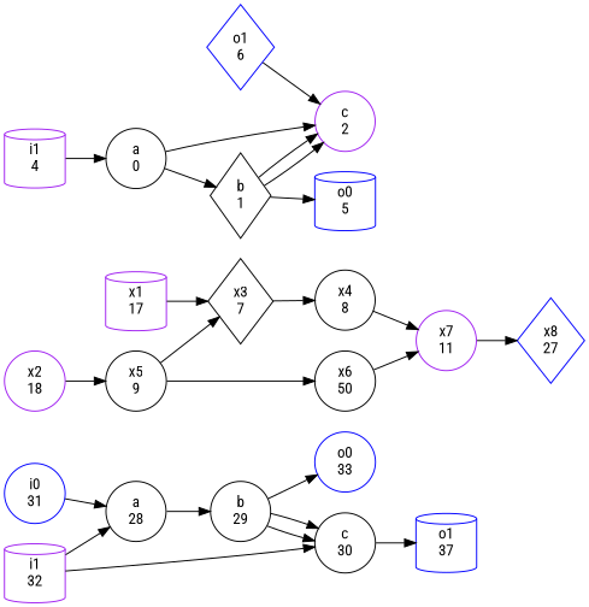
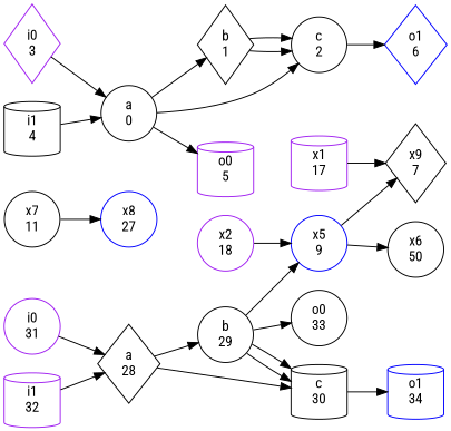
  digraph {
    fontname="Roboto Condensed"
    rankdir=LR
    node [color=black fontname="Roboto Condensed" shape=cylinder]
    edge [fontname="Roboto Condensed"]
-   n1 [label="a\n28" shape=circle]
+   n1 [label="a\n28" shape=diamond]
    n2 [label="b\n29" shape=circle]
-   n3 [label="c\n30" shape=ellipse]
-   n4 [color=blue label="o0\n33" shape=ellipse]
-   n5 [label="x5\n9" shape=ellipse]
-   n6 [color=blue label="o1\n37"]
-   n7 [label="x3\n7" shape=diamond]
+   n3 [label="c\n30"]
+   n4 [label="o0\n33" shape=ellipse]
+   n5 [color=blue label="x5\n9" shape=ellipse]
+   n6 [color=blue label="o1\n34"]
+   n7 [label="x9\n7" shape=diamond]
    n8 [label="x6\n50" shape=ellipse]
-   n9 [color=blue label="i0\n31" shape=ellipse]
+   n9 [color=purple label="i0\n31" shape=ellipse]
    n10 [color=purple label="i1\n32"]
-   n11 [label="x4\n8" shape=circle]
-   n12 [color=purple label="x7\n11" shape=circle]
-   n13 [color=blue label="x8\n27" shape=diamond]
+   n12 [label="x7\n11" shape=circle]
+   n13 [color=blue label="x8\n27" shape=ellipse]
    n14 [color=purple label="x1\n17"]
    n15 [color=purple label="x2\n18" shape=ellipse]
    n16 [label="a\n0" shape=circle]
    n17 [label="b\n1" shape=diamond]
-   n18 [color=purple label="c\n2" shape=circle]
-   n19 [color=blue label="o0\n5"]
+   n18 [label="c\n2" shape=circle]
+   n19 [color=purple label="o0\n5"]
    n20 [color=blue label="o1\n6" shape=diamond]
-   n22 [color=purple label="i1\n4"]
+   n21 [color=purple label="i0\n3" shape=diamond]
+   n22 [label="i1\n4"]
    n1 -> n2
-   n10 -> n3
+   n1 -> n3
    n2 -> n3
    n2 -> n3
    n2 -> n4
+   n2 -> n5
    n3 -> n6
    n5 -> n7
    n5 -> n8
-   n7 -> n11
-   n8 -> n12
    n9 -> n1
    n10 -> n1
-   n11 -> n12
    n12 -> n13
    n14 -> n7
    n15 -> n5
    n16 -> n17
    n16 -> n18
    n17 -> n18
    n17 -> n18
-   n17 -> n19
-   n20 -> n18
+   n16 -> n19
+   n18 -> n20
+   n21 -> n16
    n22 -> n16
  }
